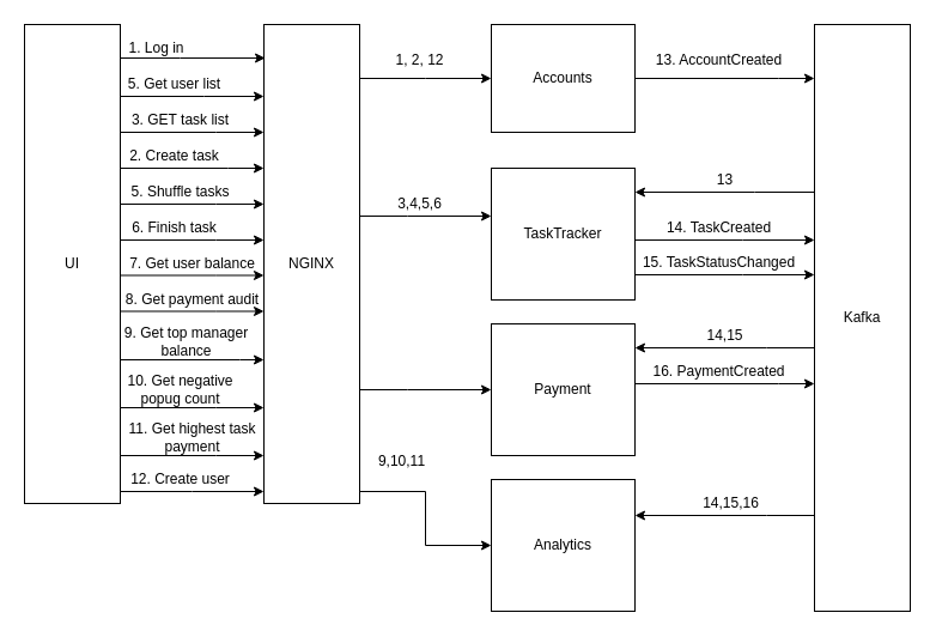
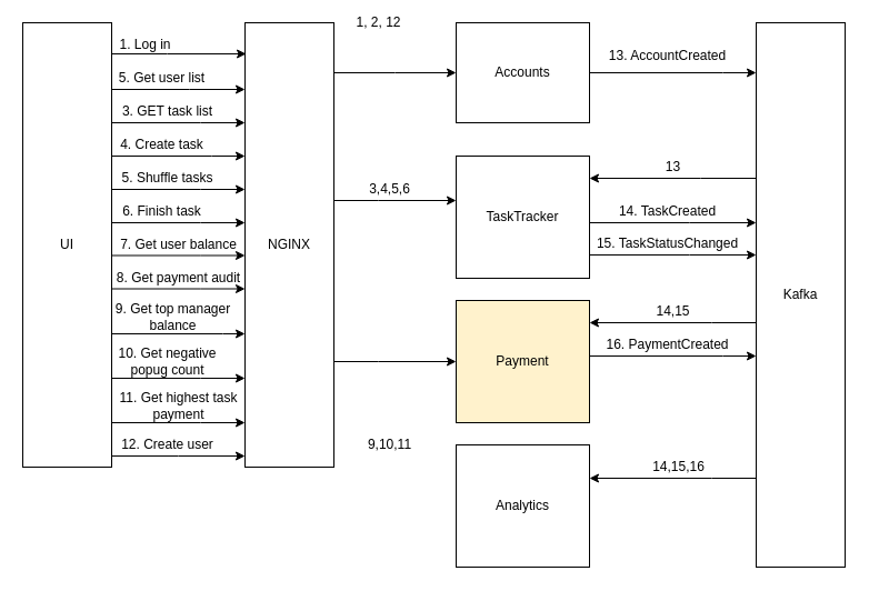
  <mxCell id="0" />
  <mxCell id="1" parent="0" />
  <mxCell id="2" style="edgeStyle=orthogonalEdgeStyle;rounded=0;orthogonalLoop=1;jettySize=auto;html=1;entryX=0.013;entryY=0.07;entryDx=0;entryDy=0;entryPerimeter=0;" edge="1" parent="1" source="3" target="8"><mxGeometry relative="1" as="geometry"><Array as="points"><mxPoint x="150" y="48" /><mxPoint x="150" y="48" /></Array></mxGeometry></mxCell>
  <mxCell id="3" value="UI" style="rounded=0;whiteSpace=wrap;html=1;" vertex="1" parent="1"><mxGeometry x="20" y="20" width="80" height="400" as="geometry" /></mxCell>
  <mxCell id="4" style="edgeStyle=orthogonalEdgeStyle;rounded=0;orthogonalLoop=1;jettySize=auto;html=1;entryX=0;entryY=0.5;entryDx=0;entryDy=0;" edge="1" parent="1" source="8" target="31"><mxGeometry relative="1" as="geometry"><Array as="points"><mxPoint x="355" y="65" /><mxPoint x="355" y="65" /></Array></mxGeometry></mxCell>
  <mxCell id="5" value="" style="edgeStyle=orthogonalEdgeStyle;rounded=0;orthogonalLoop=1;jettySize=auto;html=1;" edge="1" parent="1" source="8" target="41"><mxGeometry relative="1" as="geometry"><Array as="points"><mxPoint x="340" y="180" /><mxPoint x="340" y="180" /></Array></mxGeometry></mxCell>
  <mxCell id="6" style="edgeStyle=orthogonalEdgeStyle;rounded=0;orthogonalLoop=1;jettySize=auto;html=1;" edge="1" parent="1" source="8" target="48"><mxGeometry relative="1" as="geometry"><Array as="points"><mxPoint x="340" y="325" /><mxPoint x="340" y="325" /></Array></mxGeometry></mxCell>
- <mxCell id="7" style="edgeStyle=orthogonalEdgeStyle;rounded=0;orthogonalLoop=1;jettySize=auto;html=1;" edge="1" parent="1" source="8" target="51"><mxGeometry relative="1" as="geometry"><Array as="points"><mxPoint x="355" y="410" /><mxPoint x="355" y="455" /></Array></mxGeometry></mxCell>
  <mxCell id="8" value="NGINX" style="rounded=0;whiteSpace=wrap;html=1;" vertex="1" parent="1"><mxGeometry x="220" y="20" width="80" height="400" as="geometry" /></mxCell>
  <mxCell id="9" value="1. Log in" style="text;html=1;align=center;verticalAlign=middle;resizable=0;points=[];autosize=1;strokeColor=none;fillColor=none;" vertex="1" parent="1"><mxGeometry x="100" y="30" width="60" height="20" as="geometry" /></mxCell>
  <mxCell id="10" style="edgeStyle=orthogonalEdgeStyle;rounded=0;orthogonalLoop=1;jettySize=auto;html=1;" edge="1" parent="1"><mxGeometry relative="1" as="geometry"><mxPoint x="100" y="110" as="sourcePoint" /><mxPoint x="220" y="110" as="targetPoint" /><Array as="points"><mxPoint x="180" y="110" /><mxPoint x="180" y="110" /></Array></mxGeometry></mxCell>
  <mxCell id="11" value="3. GET task list" style="text;html=1;align=center;verticalAlign=middle;resizable=0;points=[];autosize=1;strokeColor=none;fillColor=none;" vertex="1" parent="1"><mxGeometry x="100" y="90" width="100" height="20" as="geometry" /></mxCell>
  <mxCell id="12" style="edgeStyle=orthogonalEdgeStyle;rounded=0;orthogonalLoop=1;jettySize=auto;html=1;" edge="1" parent="1"><mxGeometry relative="1" as="geometry"><mxPoint x="100" y="140" as="sourcePoint" /><mxPoint x="220" y="140" as="targetPoint" /><Array as="points"><mxPoint x="190" y="140" /><mxPoint x="190" y="140" /></Array></mxGeometry></mxCell>
- <mxCell id="13" value="2. Create task" style="text;html=1;align=center;verticalAlign=middle;resizable=0;points=[];autosize=1;strokeColor=none;fillColor=none;" vertex="1" parent="1"><mxGeometry x="100" y="120" width="90" height="20" as="geometry" /></mxCell>
+ <mxCell id="13" value="4. Create task" style="text;html=1;align=center;verticalAlign=middle;resizable=0;points=[];autosize=1;strokeColor=none;fillColor=none;" vertex="1" parent="1"><mxGeometry x="100" y="120" width="90" height="20" as="geometry" /></mxCell>
  <mxCell id="14" style="edgeStyle=orthogonalEdgeStyle;rounded=0;orthogonalLoop=1;jettySize=auto;html=1;" edge="1" parent="1" source="3" target="8"><mxGeometry relative="1" as="geometry"><mxPoint x="110" y="120" as="sourcePoint" /><mxPoint x="230" y="120" as="targetPoint" /><Array as="points"><mxPoint x="170" y="80" /><mxPoint x="170" y="80" /></Array></mxGeometry></mxCell>
  <mxCell id="15" value="5. Get user list" style="text;html=1;align=center;verticalAlign=middle;resizable=0;points=[];autosize=1;strokeColor=none;fillColor=none;" vertex="1" parent="1"><mxGeometry x="100" y="60" width="90" height="20" as="geometry" /></mxCell>
  <mxCell id="16" style="edgeStyle=orthogonalEdgeStyle;rounded=0;orthogonalLoop=1;jettySize=auto;html=1;" edge="1" parent="1" source="3" target="8"><mxGeometry relative="1" as="geometry"><mxPoint x="110" y="150" as="sourcePoint" /><mxPoint x="230" y="150" as="targetPoint" /><Array as="points"><mxPoint x="180" y="170" /><mxPoint x="180" y="170" /></Array></mxGeometry></mxCell>
  <mxCell id="17" value="5. Shuffle tasks" style="text;html=1;align=center;verticalAlign=middle;resizable=0;points=[];autosize=1;strokeColor=none;fillColor=none;" vertex="1" parent="1"><mxGeometry x="100" y="150" width="100" height="20" as="geometry" /></mxCell>
  <mxCell id="18" style="edgeStyle=orthogonalEdgeStyle;rounded=0;orthogonalLoop=1;jettySize=auto;html=1;" edge="1" parent="1"><mxGeometry relative="1" as="geometry"><mxPoint x="100" y="200" as="sourcePoint" /><mxPoint x="220" y="200" as="targetPoint" /><Array as="points"><mxPoint x="180" y="200" /><mxPoint x="180" y="200" /></Array></mxGeometry></mxCell>
  <mxCell id="19" value="6. Finish task" style="text;html=1;align=center;verticalAlign=middle;resizable=0;points=[];autosize=1;strokeColor=none;fillColor=none;" vertex="1" parent="1"><mxGeometry x="100" y="180" width="90" height="20" as="geometry" /></mxCell>
  <mxCell id="20" style="edgeStyle=orthogonalEdgeStyle;rounded=0;orthogonalLoop=1;jettySize=auto;html=1;" edge="1" parent="1"><mxGeometry relative="1" as="geometry"><mxPoint x="100" y="229.5" as="sourcePoint" /><mxPoint x="220" y="229.5" as="targetPoint" /><Array as="points"><mxPoint x="180" y="229.5" /><mxPoint x="180" y="229.5" /></Array></mxGeometry></mxCell>
  <mxCell id="21" value="7. Get user balance" style="text;html=1;align=center;verticalAlign=middle;resizable=0;points=[];autosize=1;strokeColor=none;fillColor=none;" vertex="1" parent="1"><mxGeometry x="100" y="210" width="120" height="20" as="geometry" /></mxCell>
  <mxCell id="22" style="edgeStyle=orthogonalEdgeStyle;rounded=0;orthogonalLoop=1;jettySize=auto;html=1;" edge="1" parent="1"><mxGeometry relative="1" as="geometry"><mxPoint x="100" y="259.5" as="sourcePoint" /><mxPoint x="220" y="259.5" as="targetPoint" /><Array as="points"><mxPoint x="180" y="259.5" /><mxPoint x="180" y="259.5" /></Array></mxGeometry></mxCell>
  <mxCell id="23" value="8. Get payment audit" style="text;html=1;align=center;verticalAlign=middle;resizable=0;points=[];autosize=1;strokeColor=none;fillColor=none;" vertex="1" parent="1"><mxGeometry x="95" y="240" width="130" height="20" as="geometry" /></mxCell>
  <mxCell id="24" style="edgeStyle=orthogonalEdgeStyle;rounded=0;orthogonalLoop=1;jettySize=auto;html=1;" edge="1" parent="1"><mxGeometry relative="1" as="geometry"><mxPoint x="100" y="300" as="sourcePoint" /><mxPoint x="220" y="300" as="targetPoint" /><Array as="points"><mxPoint x="200" y="300.5" /><mxPoint x="200" y="300.5" /></Array></mxGeometry></mxCell>
  <mxCell id="25" value="9. Get top manager&lt;br&gt;balance" style="text;html=1;align=center;verticalAlign=middle;resizable=0;points=[];autosize=1;strokeColor=none;fillColor=none;" vertex="1" parent="1"><mxGeometry x="95" y="270" width="120" height="30" as="geometry" /></mxCell>
  <mxCell id="26" value="10. Get negative &lt;br&gt;popug count" style="text;html=1;align=center;verticalAlign=middle;resizable=0;points=[];autosize=1;strokeColor=none;fillColor=none;" vertex="1" parent="1"><mxGeometry x="100" y="310" width="100" height="30" as="geometry" /></mxCell>
  <mxCell id="27" style="edgeStyle=orthogonalEdgeStyle;rounded=0;orthogonalLoop=1;jettySize=auto;html=1;" edge="1" parent="1" source="3" target="8"><mxGeometry relative="1" as="geometry"><mxPoint x="110" y="210" as="sourcePoint" /><mxPoint x="230" y="210" as="targetPoint" /><Array as="points"><mxPoint x="180" y="340" /><mxPoint x="180" y="340" /></Array></mxGeometry></mxCell>
  <mxCell id="28" value="11. Get highest task&lt;br&gt;payment" style="text;html=1;align=center;verticalAlign=middle;resizable=0;points=[];autosize=1;strokeColor=none;fillColor=none;" vertex="1" parent="1"><mxGeometry x="100" y="350" width="120" height="30" as="geometry" /></mxCell>
  <mxCell id="29" style="edgeStyle=orthogonalEdgeStyle;rounded=0;orthogonalLoop=1;jettySize=auto;html=1;" edge="1" parent="1"><mxGeometry relative="1" as="geometry"><mxPoint x="100" y="380" as="sourcePoint" /><mxPoint x="220" y="380" as="targetPoint" /><Array as="points"><mxPoint x="180" y="380" /><mxPoint x="180" y="380" /></Array></mxGeometry></mxCell>
  <mxCell id="30" style="edgeStyle=orthogonalEdgeStyle;rounded=0;orthogonalLoop=1;jettySize=auto;html=1;exitX=1;exitY=0.5;exitDx=0;exitDy=0;" edge="1" parent="1" source="31" target="38"><mxGeometry relative="1" as="geometry"><Array as="points"><mxPoint x="650" y="65" /><mxPoint x="650" y="65" /></Array></mxGeometry></mxCell>
  <mxCell id="31" value="Accounts" style="rounded=0;whiteSpace=wrap;html=1;" vertex="1" parent="1"><mxGeometry x="410" y="20" width="120" height="90" as="geometry" /></mxCell>
- <mxCell id="32" value="1, 2, 12" style="text;html=1;align=center;verticalAlign=middle;resizable=0;points=[];autosize=1;strokeColor=none;fillColor=none;" vertex="1" parent="1"><mxGeometry x="320" y="40" width="60" height="20" as="geometry" /></mxCell>
+ <mxCell id="32" value="1, 2, 12" style="text;html=1;align=center;verticalAlign=middle;resizable=0;points=[];autosize=1;strokeColor=none;fillColor=none;" vertex="1" parent="1"><mxGeometry x="310" y="10" width="60" height="20" as="geometry" /></mxCell>
  <mxCell id="33" style="edgeStyle=orthogonalEdgeStyle;rounded=0;orthogonalLoop=1;jettySize=auto;html=1;" edge="1" parent="1" source="3" target="8"><mxGeometry relative="1" as="geometry"><mxPoint x="110" y="390" as="sourcePoint" /><mxPoint x="230" y="390" as="targetPoint" /><Array as="points"><mxPoint x="160" y="410" /><mxPoint x="160" y="410" /></Array></mxGeometry></mxCell>
  <mxCell id="34" value="12. Create user" style="text;html=1;align=center;verticalAlign=middle;resizable=0;points=[];autosize=1;strokeColor=none;fillColor=none;" vertex="1" parent="1"><mxGeometry x="100" y="390" width="100" height="20" as="geometry" /></mxCell>
  <mxCell id="35" style="edgeStyle=orthogonalEdgeStyle;rounded=0;orthogonalLoop=1;jettySize=auto;html=1;" edge="1" parent="1" source="38" target="41"><mxGeometry relative="1" as="geometry"><Array as="points"><mxPoint x="630" y="160" /><mxPoint x="630" y="160" /></Array></mxGeometry></mxCell>
  <mxCell id="36" style="edgeStyle=orthogonalEdgeStyle;rounded=0;orthogonalLoop=1;jettySize=auto;html=1;" edge="1" parent="1" source="38" target="48"><mxGeometry relative="1" as="geometry"><Array as="points"><mxPoint x="640" y="290" /><mxPoint x="640" y="290" /></Array></mxGeometry></mxCell>
  <mxCell id="37" style="edgeStyle=orthogonalEdgeStyle;rounded=0;orthogonalLoop=1;jettySize=auto;html=1;" edge="1" parent="1" source="38" target="51"><mxGeometry relative="1" as="geometry"><Array as="points"><mxPoint x="640" y="430" /><mxPoint x="640" y="430" /></Array></mxGeometry></mxCell>
  <mxCell id="38" value="Kafka" style="rounded=0;whiteSpace=wrap;html=1;" vertex="1" parent="1"><mxGeometry x="680" y="20" width="80" height="490" as="geometry" /></mxCell>
  <mxCell id="39" value="13. AccountCreated" style="text;html=1;align=center;verticalAlign=middle;resizable=0;points=[];autosize=1;strokeColor=none;fillColor=none;" vertex="1" parent="1"><mxGeometry x="540" y="40" width="120" height="20" as="geometry" /></mxCell>
  <mxCell id="40" style="edgeStyle=orthogonalEdgeStyle;rounded=0;orthogonalLoop=1;jettySize=auto;html=1;" edge="1" parent="1" source="41" target="38"><mxGeometry relative="1" as="geometry"><Array as="points"><mxPoint x="620" y="200" /><mxPoint x="620" y="200" /></Array></mxGeometry></mxCell>
  <mxCell id="41" value="TaskTracker" style="whiteSpace=wrap;html=1;rounded=0;" vertex="1" parent="1"><mxGeometry x="410" y="140" width="120" height="110" as="geometry" /></mxCell>
  <mxCell id="42" value="3,4,5,6" style="text;html=1;align=center;verticalAlign=middle;resizable=0;points=[];autosize=1;strokeColor=none;fillColor=none;" vertex="1" parent="1"><mxGeometry x="325" y="160" width="50" height="20" as="geometry" /></mxCell>
  <mxCell id="43" value="13" style="text;html=1;align=center;verticalAlign=middle;resizable=0;points=[];autosize=1;strokeColor=none;fillColor=none;" vertex="1" parent="1"><mxGeometry x="590" y="140" width="30" height="20" as="geometry" /></mxCell>
  <mxCell id="44" value="14. TaskCreated" style="text;html=1;align=center;verticalAlign=middle;resizable=0;points=[];autosize=1;strokeColor=none;fillColor=none;" vertex="1" parent="1"><mxGeometry x="550" y="180" width="100" height="20" as="geometry" /></mxCell>
  <mxCell id="45" style="edgeStyle=orthogonalEdgeStyle;rounded=0;orthogonalLoop=1;jettySize=auto;html=1;" edge="1" parent="1"><mxGeometry relative="1" as="geometry"><mxPoint x="530" y="229" as="sourcePoint" /><mxPoint x="680" y="229" as="targetPoint" /><Array as="points"><mxPoint x="620" y="229" /><mxPoint x="620" y="229" /></Array></mxGeometry></mxCell>
  <mxCell id="46" value="15. TaskStatusChanged" style="text;html=1;align=center;verticalAlign=middle;resizable=0;points=[];autosize=1;strokeColor=none;fillColor=none;" vertex="1" parent="1"><mxGeometry x="530" y="209" width="140" height="20" as="geometry" /></mxCell>
  <mxCell id="47" style="edgeStyle=orthogonalEdgeStyle;rounded=0;orthogonalLoop=1;jettySize=auto;html=1;" edge="1" parent="1" source="48" target="38"><mxGeometry relative="1" as="geometry"><Array as="points"><mxPoint x="650" y="320" /><mxPoint x="650" y="320" /></Array></mxGeometry></mxCell>
- <mxCell id="48" value="Payment" style="whiteSpace=wrap;html=1;rounded=0;" vertex="1" parent="1"><mxGeometry x="410" y="270" width="120" height="110" as="geometry" /></mxCell>
+ <mxCell id="48" value="Payment" style="whiteSpace=wrap;html=1;rounded=0;fillColor=#fff2cc;" vertex="1" parent="1"><mxGeometry x="410" y="270" width="120" height="110" as="geometry" /></mxCell>
  <mxCell id="49" value="14,15" style="text;html=1;align=center;verticalAlign=middle;resizable=0;points=[];autosize=1;strokeColor=none;fillColor=none;" vertex="1" parent="1"><mxGeometry x="580" y="270" width="50" height="20" as="geometry" /></mxCell>
  <mxCell id="50" value="16. PaymentCreated" style="text;html=1;align=center;verticalAlign=middle;resizable=0;points=[];autosize=1;strokeColor=none;fillColor=none;" vertex="1" parent="1"><mxGeometry x="535" y="300" width="130" height="20" as="geometry" /></mxCell>
  <mxCell id="51" value="Analytics" style="whiteSpace=wrap;html=1;rounded=0;" vertex="1" parent="1"><mxGeometry x="410" y="400" width="120" height="110" as="geometry" /></mxCell>
- <mxCell id="52" value="9,10,11" style="text;html=1;align=center;verticalAlign=middle;resizable=0;points=[];autosize=1;strokeColor=none;fillColor=none;" vertex="1" parent="1"><mxGeometry x="310" y="375" width="50" height="20" as="geometry" /></mxCell>
+ <mxCell id="52" value="9,10,11" style="text;html=1;align=center;verticalAlign=middle;resizable=0;points=[];autosize=1;strokeColor=none;fillColor=none;" vertex="1" parent="1"><mxGeometry x="325" y="390" width="50" height="20" as="geometry" /></mxCell>
  <mxCell id="53" value="14,15,16" style="text;html=1;align=center;verticalAlign=middle;resizable=0;points=[];autosize=1;strokeColor=none;fillColor=none;" vertex="1" parent="1"><mxGeometry x="580" y="410" width="60" height="20" as="geometry" /></mxCell>
